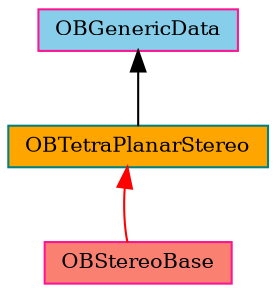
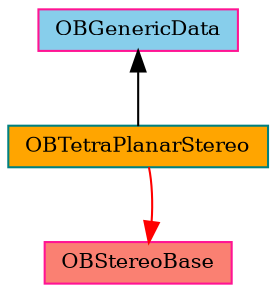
  digraph {
    fontname="DejaVu Serif"
    node [color=deeppink fontname="DejaVu Serif" fontsize=10 shape=record style=filled]
    edge [dir=back fontname="DejaVu Serif" fontsize=10 labelfontname=FreeSans labelfontsize=10 style=solid]
    n1 [color=teal fillcolor=orange fontcolor=black height=0.2 label=OBTetraPlanarStereo width=0.4]
    n2 [fillcolor=salmon height=0.2 label=OBStereoBase width=0.4]
    n3 [fillcolor=skyblue height=0.2 label=OBGenericData width=0.4]
-   n1 -> n2 [color=red]
+   n2 -> n1 [color=red]
    n3 -> n1 [color=black]
  }
